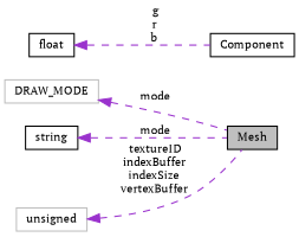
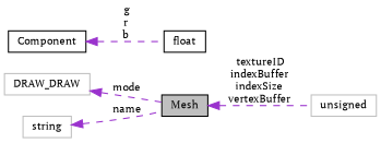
  digraph {
    fontname="PT Serif"
    rankdir=LR
    node [color=black fontname="PT Serif" fontsize=10 shape=record]
    edge [color=darkorchid3 dir=back fontname="PT Serif" fontsize=10 labelfontname=Helvetica labelfontsize=10 style=dashed]
    n1 [fillcolor=grey75 fontcolor=black height=0.2 label=Mesh style=filled width=0.4]
    n2 [height=0.2 label=float width=0.4]
    n3 [height=0.2 label=Component width=0.4]
-   n4 [color=grey75 height=0.2 label=DRAW_MODE width=0.4]
-   n5 [height=0.2 label=string width=0.4]
+   n4 [color=grey75 height=0.2 label=DRAW_DRAW width=0.4]
+   n5 [color=grey75 height=0.2 label=string width=0.4]
    n6 [color=grey75 height=0.2 label=unsigned width=0.4]
-   n2 -> n3 [label=" g\nr\nb"]
+   n3 -> n2 [label=" g\nr\nb"]
    n4 -> n1 [label=" mode"]
-   n5 -> n1 [label=" mode"]
-   n6 -> n1 [label=" textureID\nindexBuffer\nindexSize\nvertexBuffer"]
+   n5 -> n1 [label=" name"]
+   n1 -> n6 [label=" textureID\nindexBuffer\nindexSize\nvertexBuffer"]
  }
